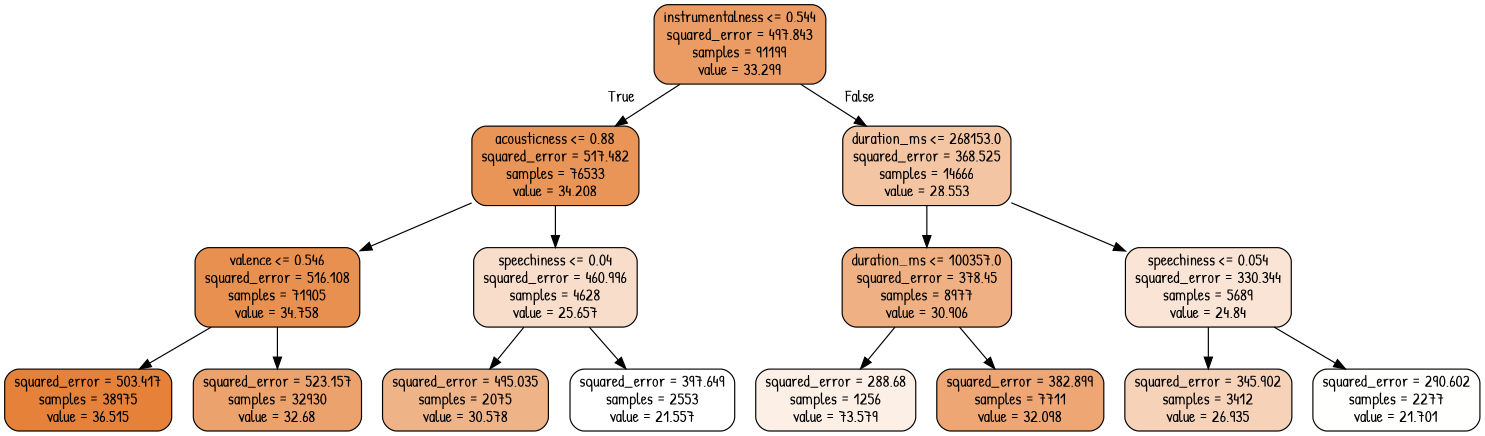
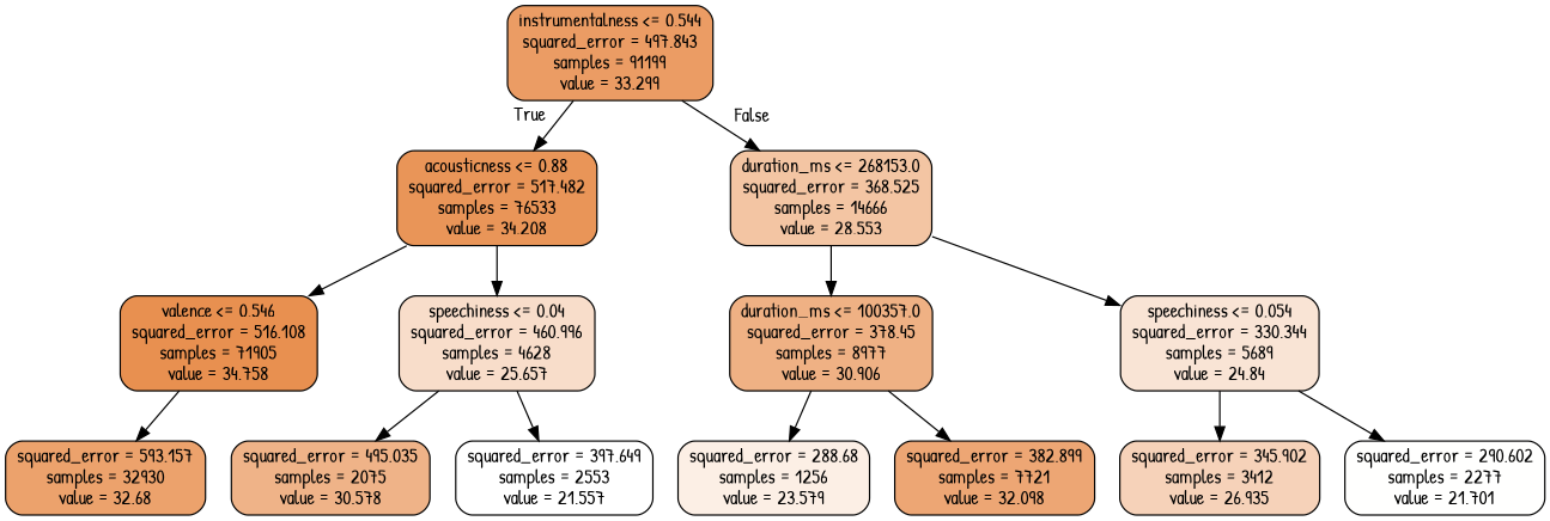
  digraph {
    fontname="Patrick Hand"
    node [color=black fontname="Patrick Hand" shape=box style="filled, rounded"]
    edge [fontname="Patrick Hand"]
    n1 [fillcolor="#eb9c64" label="instrumentalness <= 0.544\nsquared_error = 497.843\nsamples = 91199\nvalue = 33.299"]
    n2 [fillcolor="#e99558" label="acousticness <= 0.88\nsquared_error = 517.482\nsamples = 76533\nvalue = 34.208"]
    n3 [fillcolor="#f3c5a3" label="duration_ms <= 268153.0\nsquared_error = 368.525\nsamples = 14666\nvalue = 28.553"]
    n4 [fillcolor="#e89050" label="valence <= 0.546\nsquared_error = 516.108\nsamples = 71905\nvalue = 34.758"]
    n5 [fillcolor="#f8ddca" label="speechiness <= 0.04\nsquared_error = 460.996\nsamples = 4628\nvalue = 25.657"]
    n6 [fillcolor="#efb184" label="duration_ms <= 100357.0\nsquared_error = 378.45\nsamples = 8977\nvalue = 30.906"]
    n7 [fillcolor="#f9e4d5" label="speechiness <= 0.054\nsquared_error = 330.344\nsamples = 5689\nvalue = 24.84"]
-   n8 [fillcolor="#e58139" label="squared_error = 503.417\nsamples = 38975\nvalue = 36.515"]
-   n9 [fillcolor="#eca26c" label="squared_error = 523.157\nsamples = 32930\nvalue = 32.68"]
+   n9 [fillcolor="#eca26c" label="squared_error = 593.157\nsamples = 32930\nvalue = 32.68"]
    n10 [fillcolor="#efb388" label="squared_error = 495.035\nsamples = 2075\nvalue = 30.578"]
    n11 [fillcolor="#ffffff" label="squared_error = 397.649\nsamples = 2553\nvalue = 21.557"]
-   n12 [fillcolor="#fcefe5" label="squared_error = 288.68\nsamples = 1256\nvalue = 73.579"]
-   n13 [fillcolor="#eda674" label="squared_error = 382.899\nsamples = 7711\nvalue = 32.098"]
+   n12 [fillcolor="#fcefe5" label="squared_error = 288.68\nsamples = 1256\nvalue = 23.579"]
+   n13 [fillcolor="#eda674" label="squared_error = 382.899\nsamples = 7721\nvalue = 32.098"]
    n14 [fillcolor="#f6d2b9" label="squared_error = 345.902\nsamples = 3412\nvalue = 26.935"]
    n15 [fillcolor="#fffffe" label="squared_error = 290.602\nsamples = 2277\nvalue = 21.701"]
    n1 -> n2 [headlabel=True labelangle=45 labeldistance=2.5]
    n1 -> n3 [headlabel=False labelangle=-45 labeldistance=2.5]
    n2 -> n4
    n2 -> n5
    n3 -> n6
    n3 -> n7
-   n4 -> n8
    n4 -> n9
    n5 -> n10
    n5 -> n11
    n6 -> n12
    n6 -> n13
    n7 -> n14
    n7 -> n15
  }
